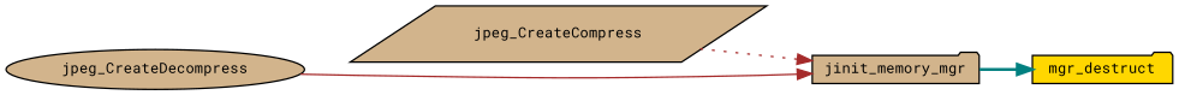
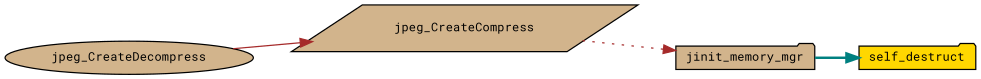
  digraph {
    fontname="Roboto Mono"
    rankdir=RL
    node [color=black fillcolor=tan fontname="Roboto Mono" fontsize=10 shape=folder style=filled]
    edge [color=brown dir=back fontname="Roboto Mono" fontsize=10 labelfontname=Helvetica labelfontsize=10]
-   n1 [fillcolor=gold fontcolor=black height=0.2 label=mgr_destruct width=0.4]
+   n1 [fillcolor=gold fontcolor=black height=0.2 label=self_destruct width=0.4]
    n2 [height=0.2 label=jinit_memory_mgr width=0.4]
    n3 [height=0.2 label=jpeg_CreateCompress shape=parallelogram width=0.4]
    n4 [height=0.2 label=jpeg_CreateDecompress shape=ellipse width=0.4]
    n1 -> n2 [color=teal style=bold]
    n2 -> n3 [style=dotted]
-   n2 -> n4 [style=solid]
+   n3 -> n4 [style=solid]
  }
